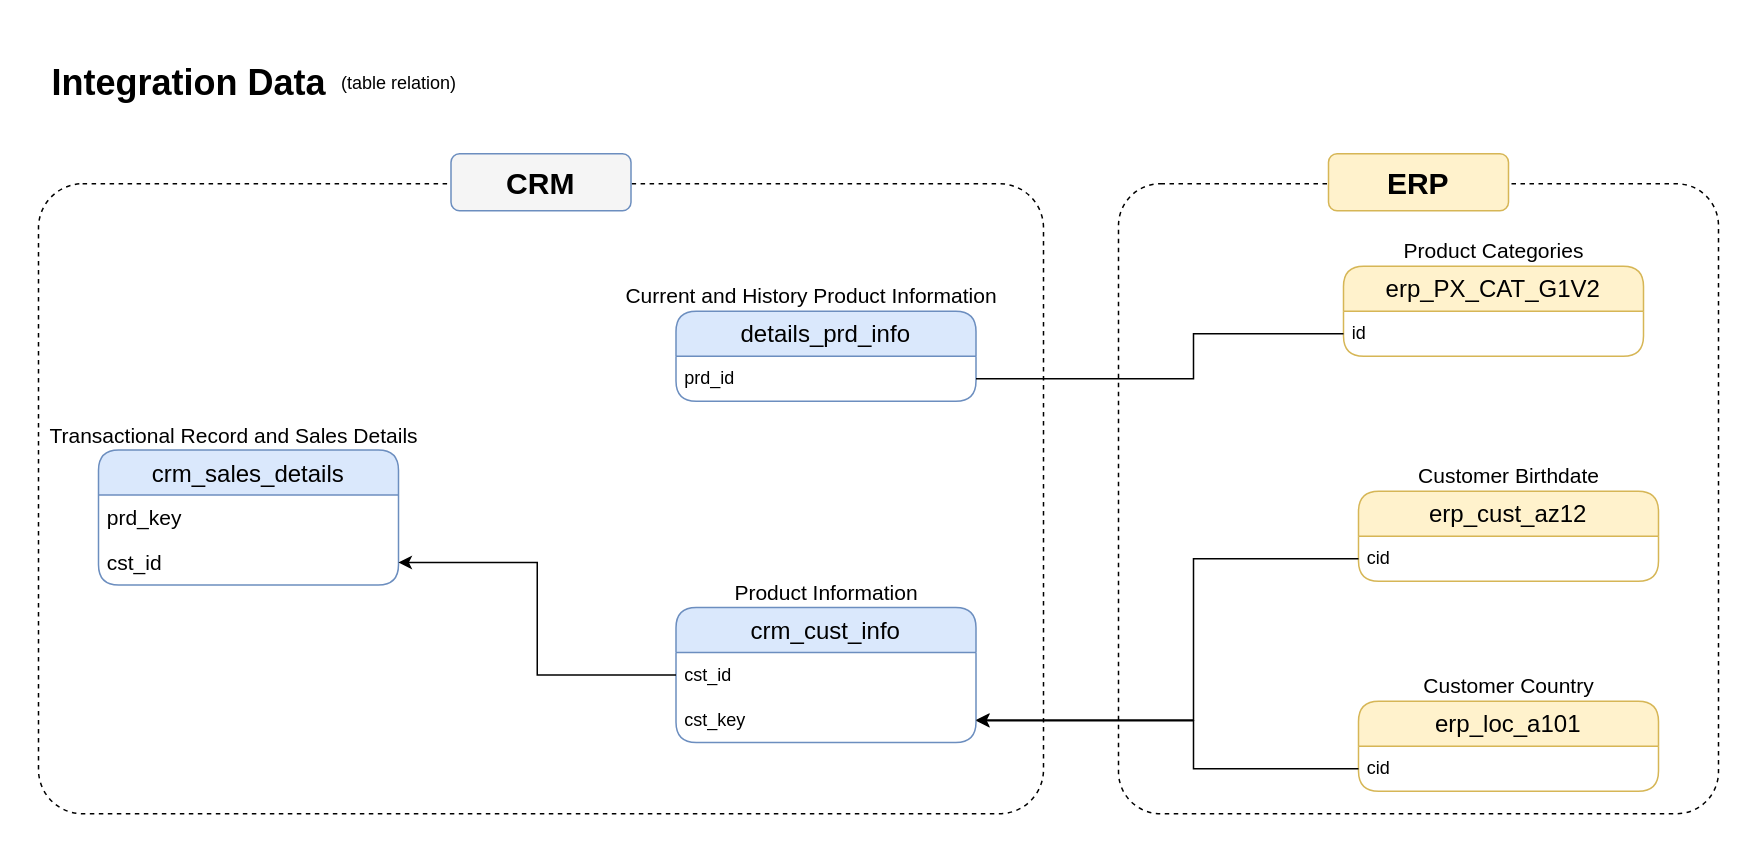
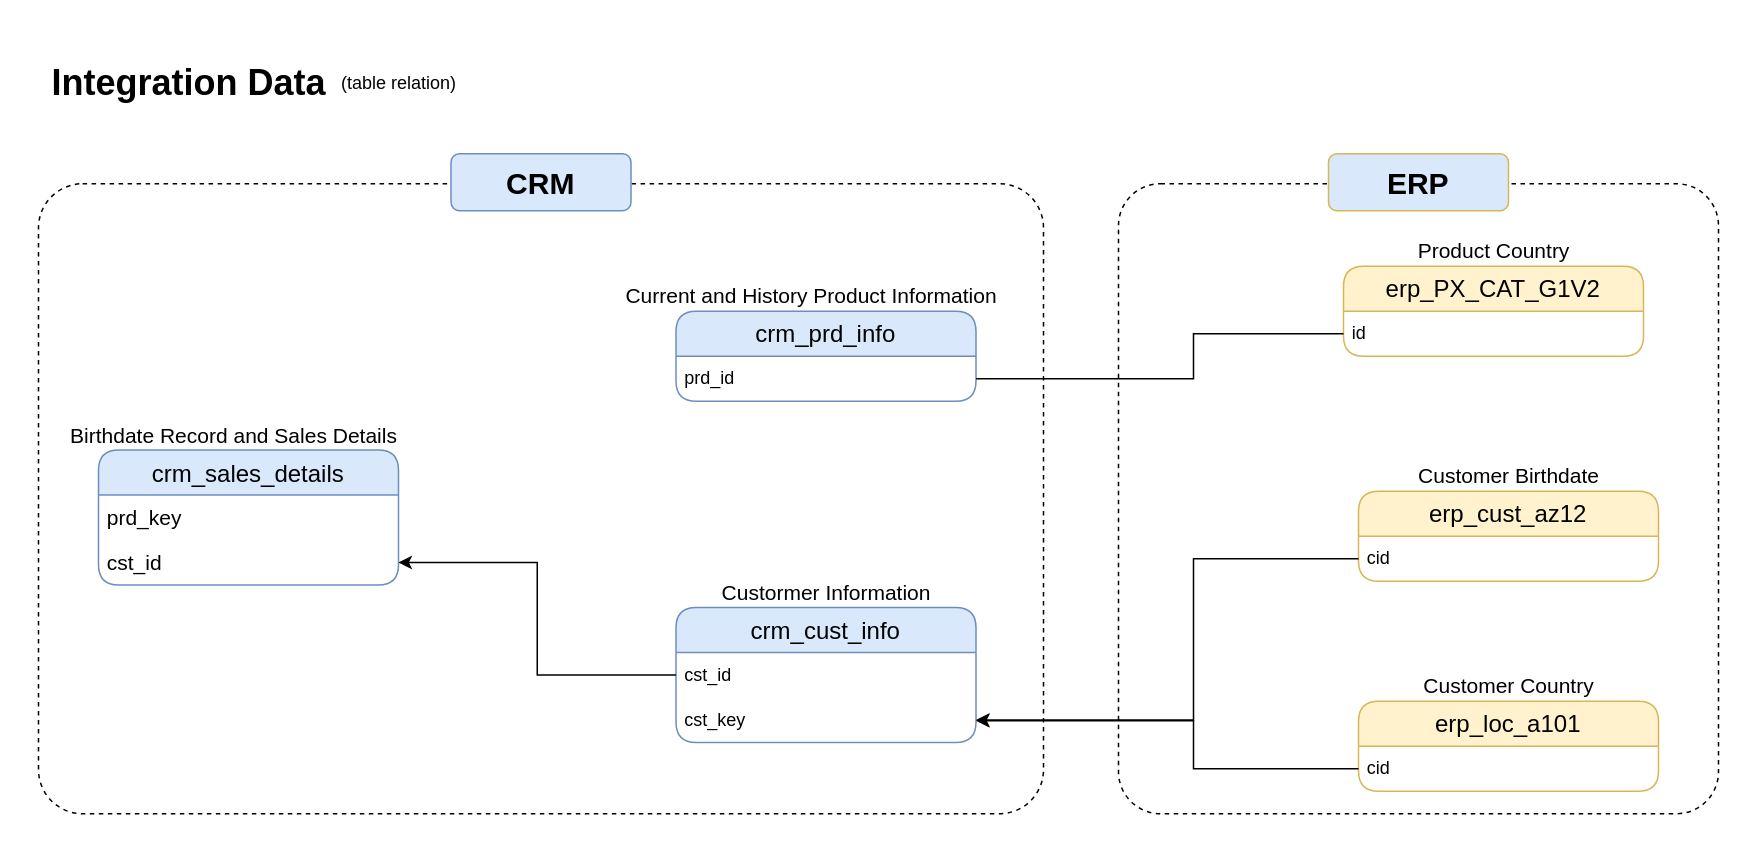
  <mxCell id="0" />
  <mxCell id="1" parent="0" />
  <mxCell id="2" value="" style="rounded=1;whiteSpace=wrap;html=1;fillColor=none;dashed=1;arcSize=7;" parent="1" vertex="1"><mxGeometry x="25" y="122" width="670" height="420" as="geometry" /></mxCell>
  <mxCell id="3" value="" style="rounded=1;whiteSpace=wrap;html=1;fillColor=none;dashed=1;arcSize=7;" parent="1" vertex="1"><mxGeometry x="745" y="122" width="400" height="420" as="geometry" /></mxCell>
  <mxCell id="4" value="&lt;h1&gt;&lt;b&gt;Integration Data&lt;/b&gt;&lt;/h1&gt;" style="text;html=1;align=center;verticalAlign=middle;resizable=0;points=[];autosize=1;strokeColor=none;fillColor=none;" parent="1" vertex="1"><mxGeometry x="20" y="20" width="210" height="70" as="geometry" /></mxCell>
  <mxCell id="5" value="(table relation)" style="text;html=1;align=center;verticalAlign=middle;resizable=0;points=[];autosize=1;strokeColor=none;fillColor=none;" parent="1" vertex="1"><mxGeometry x="215" y="40" width="100" height="30" as="geometry" /></mxCell>
  <mxCell id="6" value="&lt;font style=&quot;font-size: 16px;&quot;&gt;crm_cust_info&lt;/font&gt;" style="swimlane;fontStyle=0;childLayout=stackLayout;horizontal=1;startSize=30;horizontalStack=0;resizeParent=1;resizeParentMax=0;resizeLast=0;collapsible=1;marginBottom=0;whiteSpace=wrap;html=1;rounded=1;fillColor=#dae8fc;strokeColor=#6c8ebf;" parent="1" vertex="1"><mxGeometry x="450" y="404.5" width="200" height="90" as="geometry" /></mxCell>
  <mxCell id="7" value="cst_id" style="text;strokeColor=none;fillColor=none;align=left;verticalAlign=middle;spacingLeft=4;spacingRight=4;overflow=hidden;points=[[0,0.5],[1,0.5]];portConstraint=eastwest;rotatable=0;whiteSpace=wrap;html=1;" parent="6" vertex="1"><mxGeometry y="30" width="200" height="30" as="geometry" /></mxCell>
  <mxCell id="8" value="cst_key" style="text;strokeColor=none;fillColor=none;align=left;verticalAlign=middle;spacingLeft=4;spacingRight=4;overflow=hidden;points=[[0,0.5],[1,0.5]];portConstraint=eastwest;rotatable=0;whiteSpace=wrap;html=1;" parent="6" vertex="1"><mxGeometry y="60" width="200" height="30" as="geometry" /></mxCell>
- <mxCell id="9" value="&lt;font style=&quot;font-size: 16px;&quot;&gt;details_prd_info&lt;/font&gt;" style="swimlane;fontStyle=0;childLayout=stackLayout;horizontal=1;startSize=30;horizontalStack=0;resizeParent=1;resizeParentMax=0;resizeLast=0;collapsible=1;marginBottom=0;whiteSpace=wrap;html=1;rounded=1;fillColor=#dae8fc;strokeColor=#6c8ebf;" parent="1" vertex="1"><mxGeometry x="450" y="207" width="200" height="60" as="geometry" /></mxCell>
+ <mxCell id="9" value="&lt;font style=&quot;font-size: 16px;&quot;&gt;crm_prd_info&lt;/font&gt;" style="swimlane;fontStyle=0;childLayout=stackLayout;horizontal=1;startSize=30;horizontalStack=0;resizeParent=1;resizeParentMax=0;resizeLast=0;collapsible=1;marginBottom=0;whiteSpace=wrap;html=1;rounded=1;fillColor=#dae8fc;strokeColor=#6c8ebf;" parent="1" vertex="1"><mxGeometry x="450" y="207" width="200" height="60" as="geometry" /></mxCell>
  <mxCell id="10" value="prd_id" style="text;strokeColor=none;fillColor=none;align=left;verticalAlign=middle;spacingLeft=4;spacingRight=4;overflow=hidden;points=[[0,0.5],[1,0.5]];portConstraint=eastwest;rotatable=0;whiteSpace=wrap;html=1;" parent="9" vertex="1"><mxGeometry y="30" width="200" height="30" as="geometry" /></mxCell>
  <mxCell id="11" value="Current and History Product Information" style="text;html=1;align=center;verticalAlign=middle;resizable=0;points=[];autosize=1;strokeColor=none;fillColor=none;fontSize=14;" parent="1" vertex="1"><mxGeometry x="405" y="182" width="270" height="30" as="geometry" /></mxCell>
- <mxCell id="12" value="Product Information" style="text;html=1;align=center;verticalAlign=middle;resizable=0;points=[];autosize=1;strokeColor=none;fillColor=none;fontSize=14;" parent="1" vertex="1"><mxGeometry x="470" y="379.5" width="160" height="30" as="geometry" /></mxCell>
+ <mxCell id="12" value="Custormer Information" style="text;html=1;align=center;verticalAlign=middle;resizable=0;points=[];autosize=1;strokeColor=none;fillColor=none;fontSize=14;" parent="1" vertex="1"><mxGeometry x="470" y="379.5" width="160" height="30" as="geometry" /></mxCell>
  <mxCell id="13" value="&lt;font style=&quot;font-size: 16px;&quot;&gt;crm_sales_details&lt;/font&gt;" style="swimlane;fontStyle=0;childLayout=stackLayout;horizontal=1;startSize=30;horizontalStack=0;resizeParent=1;resizeParentMax=0;resizeLast=0;collapsible=1;marginBottom=0;whiteSpace=wrap;html=1;rounded=1;fillColor=#dae8fc;strokeColor=#6c8ebf;" parent="1" vertex="1"><mxGeometry x="65" y="299.5" width="200" height="90" as="geometry" /></mxCell>
  <mxCell id="14" value="&lt;font style=&quot;font-size: 14px;&quot;&gt;prd_key&lt;/font&gt;" style="text;strokeColor=none;fillColor=none;align=left;verticalAlign=middle;spacingLeft=4;spacingRight=4;overflow=hidden;points=[[0,0.5],[1,0.5]];portConstraint=eastwest;rotatable=0;whiteSpace=wrap;html=1;" parent="13" vertex="1"><mxGeometry y="30" width="200" height="30" as="geometry" /></mxCell>
  <mxCell id="15" value="&lt;font style=&quot;font-size: 14px;&quot;&gt;cst_id&lt;/font&gt;" style="text;strokeColor=none;fillColor=none;align=left;verticalAlign=middle;spacingLeft=4;spacingRight=4;overflow=hidden;points=[[0,0.5],[1,0.5]];portConstraint=eastwest;rotatable=0;whiteSpace=wrap;html=1;" parent="13" vertex="1"><mxGeometry y="60" width="200" height="30" as="geometry" /></mxCell>
- <mxCell id="16" value="Transactional Record and Sales Details" style="text;html=1;align=center;verticalAlign=middle;resizable=0;points=[];autosize=1;strokeColor=none;fillColor=none;fontSize=14;" parent="1" vertex="1"><mxGeometry x="20" y="274.5" width="270" height="30" as="geometry" /></mxCell>
+ <mxCell id="16" value="Birthdate Record and Sales Details" style="text;html=1;align=center;verticalAlign=middle;resizable=0;points=[];autosize=1;strokeColor=none;fillColor=none;fontSize=14;" parent="1" vertex="1"><mxGeometry x="20" y="274.5" width="270" height="30" as="geometry" /></mxCell>
  <mxCell id="17" style="edgeStyle=orthogonalEdgeStyle;rounded=0;orthogonalLoop=1;jettySize=auto;html=1;entryX=1;entryY=0.5;entryDx=0;entryDy=0;" parent="1" source="7" target="15" edge="1"><mxGeometry relative="1" as="geometry" /></mxCell>
  <mxCell id="18" value="Customer Birthdate" style="text;html=1;align=center;verticalAlign=middle;resizable=0;points=[];autosize=1;strokeColor=none;fillColor=none;fontSize=14;" parent="1" vertex="1"><mxGeometry x="935" y="302" width="140" height="30" as="geometry" /></mxCell>
  <mxCell id="19" value="&lt;font style=&quot;font-size: 16px;&quot;&gt;erp_cust_az12&lt;/font&gt;" style="swimlane;fontStyle=0;childLayout=stackLayout;horizontal=1;startSize=30;horizontalStack=0;resizeParent=1;resizeParentMax=0;resizeLast=0;collapsible=1;marginBottom=0;whiteSpace=wrap;html=1;rounded=1;fillColor=#fff2cc;strokeColor=#d6b656;" parent="1" vertex="1"><mxGeometry x="905" y="327" width="200" height="60" as="geometry" /></mxCell>
  <mxCell id="20" value="cid" style="text;strokeColor=none;fillColor=none;align=left;verticalAlign=middle;spacingLeft=4;spacingRight=4;overflow=hidden;points=[[0,0.5],[1,0.5]];portConstraint=eastwest;rotatable=0;whiteSpace=wrap;html=1;" parent="19" vertex="1"><mxGeometry y="30" width="200" height="30" as="geometry" /></mxCell>
  <mxCell id="21" value="&lt;font style=&quot;font-size: 16px;&quot;&gt;erp_loc_a101&lt;/font&gt;" style="swimlane;fontStyle=0;childLayout=stackLayout;horizontal=1;startSize=30;horizontalStack=0;resizeParent=1;resizeParentMax=0;resizeLast=0;collapsible=1;marginBottom=0;whiteSpace=wrap;html=1;rounded=1;fillColor=#fff2cc;strokeColor=#d6b656;" parent="1" vertex="1"><mxGeometry x="905" y="467" width="200" height="60" as="geometry" /></mxCell>
  <mxCell id="22" value="cid" style="text;strokeColor=none;fillColor=none;align=left;verticalAlign=middle;spacingLeft=4;spacingRight=4;overflow=hidden;points=[[0,0.5],[1,0.5]];portConstraint=eastwest;rotatable=0;whiteSpace=wrap;html=1;" parent="21" vertex="1"><mxGeometry y="30" width="200" height="30" as="geometry" /></mxCell>
  <mxCell id="23" value="Customer Country" style="text;html=1;align=center;verticalAlign=middle;resizable=0;points=[];autosize=1;strokeColor=none;fillColor=none;fontSize=14;" parent="1" vertex="1"><mxGeometry x="935" y="442" width="140" height="30" as="geometry" /></mxCell>
  <mxCell id="24" value="&lt;font style=&quot;font-size: 16px;&quot;&gt;erp_PX_CAT_G1V2&lt;/font&gt;" style="swimlane;fontStyle=0;childLayout=stackLayout;horizontal=1;startSize=30;horizontalStack=0;resizeParent=1;resizeParentMax=0;resizeLast=0;collapsible=1;marginBottom=0;whiteSpace=wrap;html=1;rounded=1;fillColor=#fff2cc;strokeColor=#d6b656;" parent="1" vertex="1"><mxGeometry x="895" y="177" width="200" height="60" as="geometry" /></mxCell>
  <mxCell id="25" value="id" style="text;strokeColor=none;fillColor=none;align=left;verticalAlign=middle;spacingLeft=4;spacingRight=4;overflow=hidden;points=[[0,0.5],[1,0.5]];portConstraint=eastwest;rotatable=0;whiteSpace=wrap;html=1;" parent="24" vertex="1"><mxGeometry y="30" width="200" height="30" as="geometry" /></mxCell>
- <mxCell id="26" value="Product Categories" style="text;html=1;align=center;verticalAlign=middle;resizable=0;points=[];autosize=1;strokeColor=none;fillColor=none;fontSize=14;" parent="1" vertex="1"><mxGeometry x="925" y="152" width="140" height="30" as="geometry" /></mxCell>
+ <mxCell id="26" value="Product Country" style="text;html=1;align=center;verticalAlign=middle;resizable=0;points=[];autosize=1;strokeColor=none;fillColor=none;fontSize=14;" parent="1" vertex="1"><mxGeometry x="925" y="152" width="140" height="30" as="geometry" /></mxCell>
  <mxCell id="27" style="edgeStyle=orthogonalEdgeStyle;rounded=0;orthogonalLoop=1;jettySize=auto;html=1;entryX=1;entryY=0.5;entryDx=0;entryDy=0;endArrow=none;" parent="1" source="25" target="10" edge="1"><mxGeometry relative="1" as="geometry"><Array as="points"><mxPoint x="795" y="222" /><mxPoint x="795" y="252" /></Array></mxGeometry></mxCell>
  <mxCell id="28" style="edgeStyle=orthogonalEdgeStyle;rounded=0;orthogonalLoop=1;jettySize=auto;html=1;entryX=1;entryY=0.5;entryDx=0;entryDy=0;" parent="1" source="20" target="8" edge="1"><mxGeometry relative="1" as="geometry"><Array as="points"><mxPoint x="795" y="372" /><mxPoint x="795" y="480" /></Array></mxGeometry></mxCell>
  <mxCell id="29" style="edgeStyle=orthogonalEdgeStyle;rounded=0;orthogonalLoop=1;jettySize=auto;html=1;" parent="1" source="22" target="8" edge="1"><mxGeometry relative="1" as="geometry"><Array as="points"><mxPoint x="795" y="512" /><mxPoint x="795" y="480" /></Array></mxGeometry></mxCell>
- <mxCell id="30" value="&lt;b&gt;&lt;font&gt;CRM&lt;/font&gt;&lt;/b&gt;" style="rounded=1;whiteSpace=wrap;html=1;fontSize=20;fillColor=#f5f5f5;strokeColor=#6c8ebf;" parent="1" vertex="1"><mxGeometry x="300" y="102" width="120" height="38" as="geometry" /></mxCell>
- <mxCell id="31" value="&lt;b&gt;ERP&lt;/b&gt;" style="rounded=1;whiteSpace=wrap;html=1;fontSize=20;fillColor=#fff2cc;strokeColor=#d6b656;" parent="1" vertex="1"><mxGeometry x="885" y="102" width="120" height="38" as="geometry" /></mxCell>
+ <mxCell id="30" value="&lt;b&gt;&lt;font&gt;CRM&lt;/font&gt;&lt;/b&gt;" style="rounded=1;whiteSpace=wrap;html=1;fontSize=20;fillColor=#dae8fc;strokeColor=#6c8ebf;" parent="1" vertex="1"><mxGeometry x="300" y="102" width="120" height="38" as="geometry" /></mxCell>
+ <mxCell id="31" value="&lt;b&gt;ERP&lt;/b&gt;" style="rounded=1;whiteSpace=wrap;html=1;fontSize=20;fillColor=#dae8fc;strokeColor=#d6b656;" parent="1" vertex="1"><mxGeometry x="885" y="102" width="120" height="38" as="geometry" /></mxCell>
